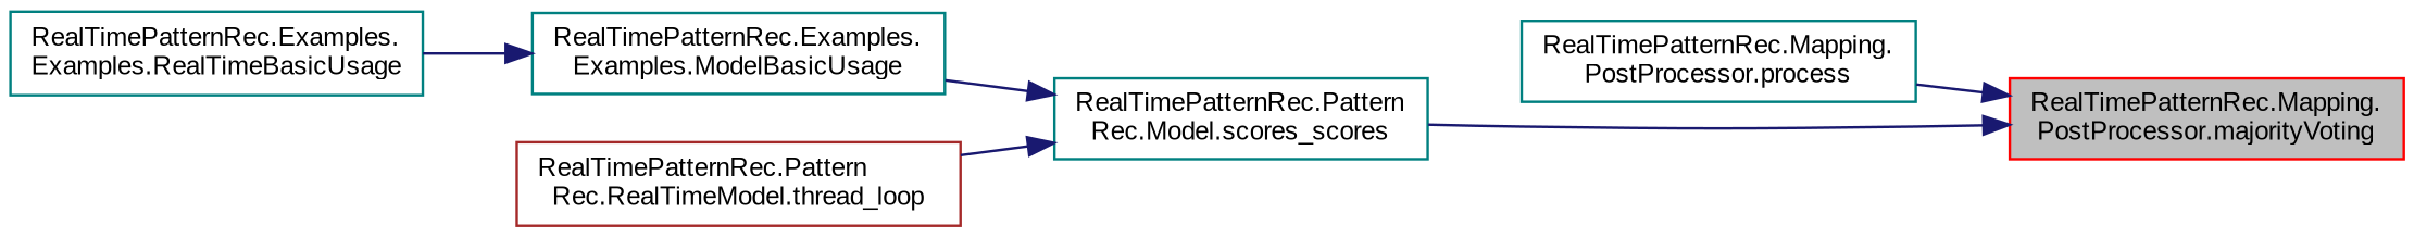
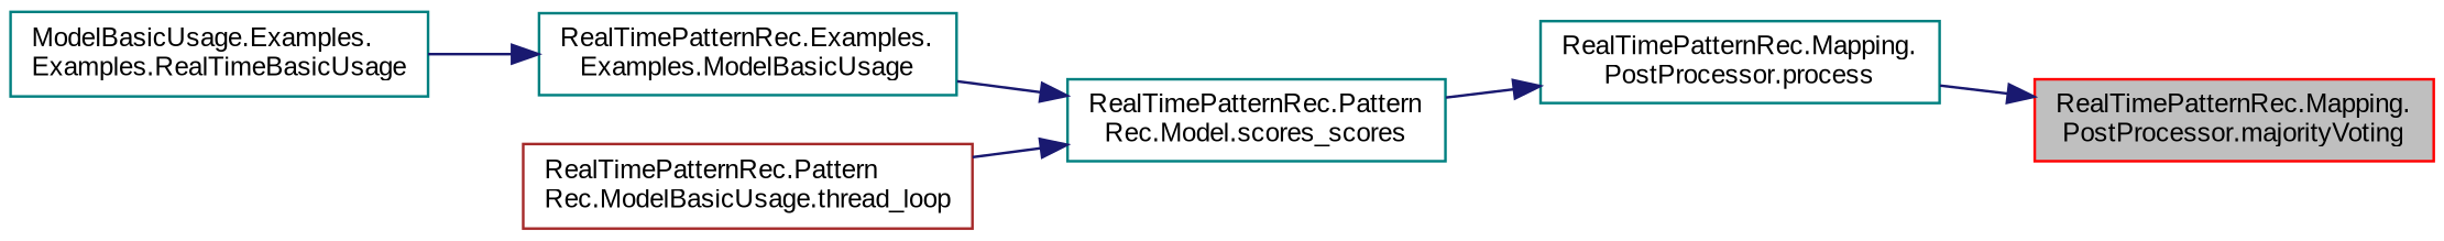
  digraph {
    fontname="Liberation Sans"
    rankdir=RL
    node [color=teal fillcolor=white fontname="Liberation Sans" fontsize=10 shape=record style=filled]
    edge [color=midnightblue dir=back fontname="Liberation Sans" fontsize=10 labelfontname=Helvetica labelfontsize=10 style=solid]
    n1 [color=red fillcolor=grey75 fontcolor=black height=0.2 label="RealTimePatternRec.Mapping.\lPostProcessor.majorityVoting" width=0.4]
    n2 [height=0.2 label="RealTimePatternRec.Mapping.\lPostProcessor.process" width=0.4]
    n3 [height=0.2 label="RealTimePatternRec.Pattern\lRec.Model.scores_scores" width=0.4]
    n4 [height=0.2 label="RealTimePatternRec.Examples.\lExamples.ModelBasicUsage" width=0.4]
-   n5 [color=brown height=0.2 label="RealTimePatternRec.Pattern\lRec.RealTimeModel.thread_loop" width=0.4]
-   n6 [height=0.2 label="RealTimePatternRec.Examples.\lExamples.RealTimeBasicUsage" width=0.4]
+   n5 [color=brown height=0.2 label="RealTimePatternRec.Pattern\lRec.ModelBasicUsage.thread_loop" width=0.4]
+   n6 [height=0.2 label="ModelBasicUsage.Examples.\lExamples.RealTimeBasicUsage" width=0.4]
    n1 -> n2
-   n1 -> n3
+   n2 -> n3
    n3 -> n4
    n3 -> n5
    n4 -> n6
  }
